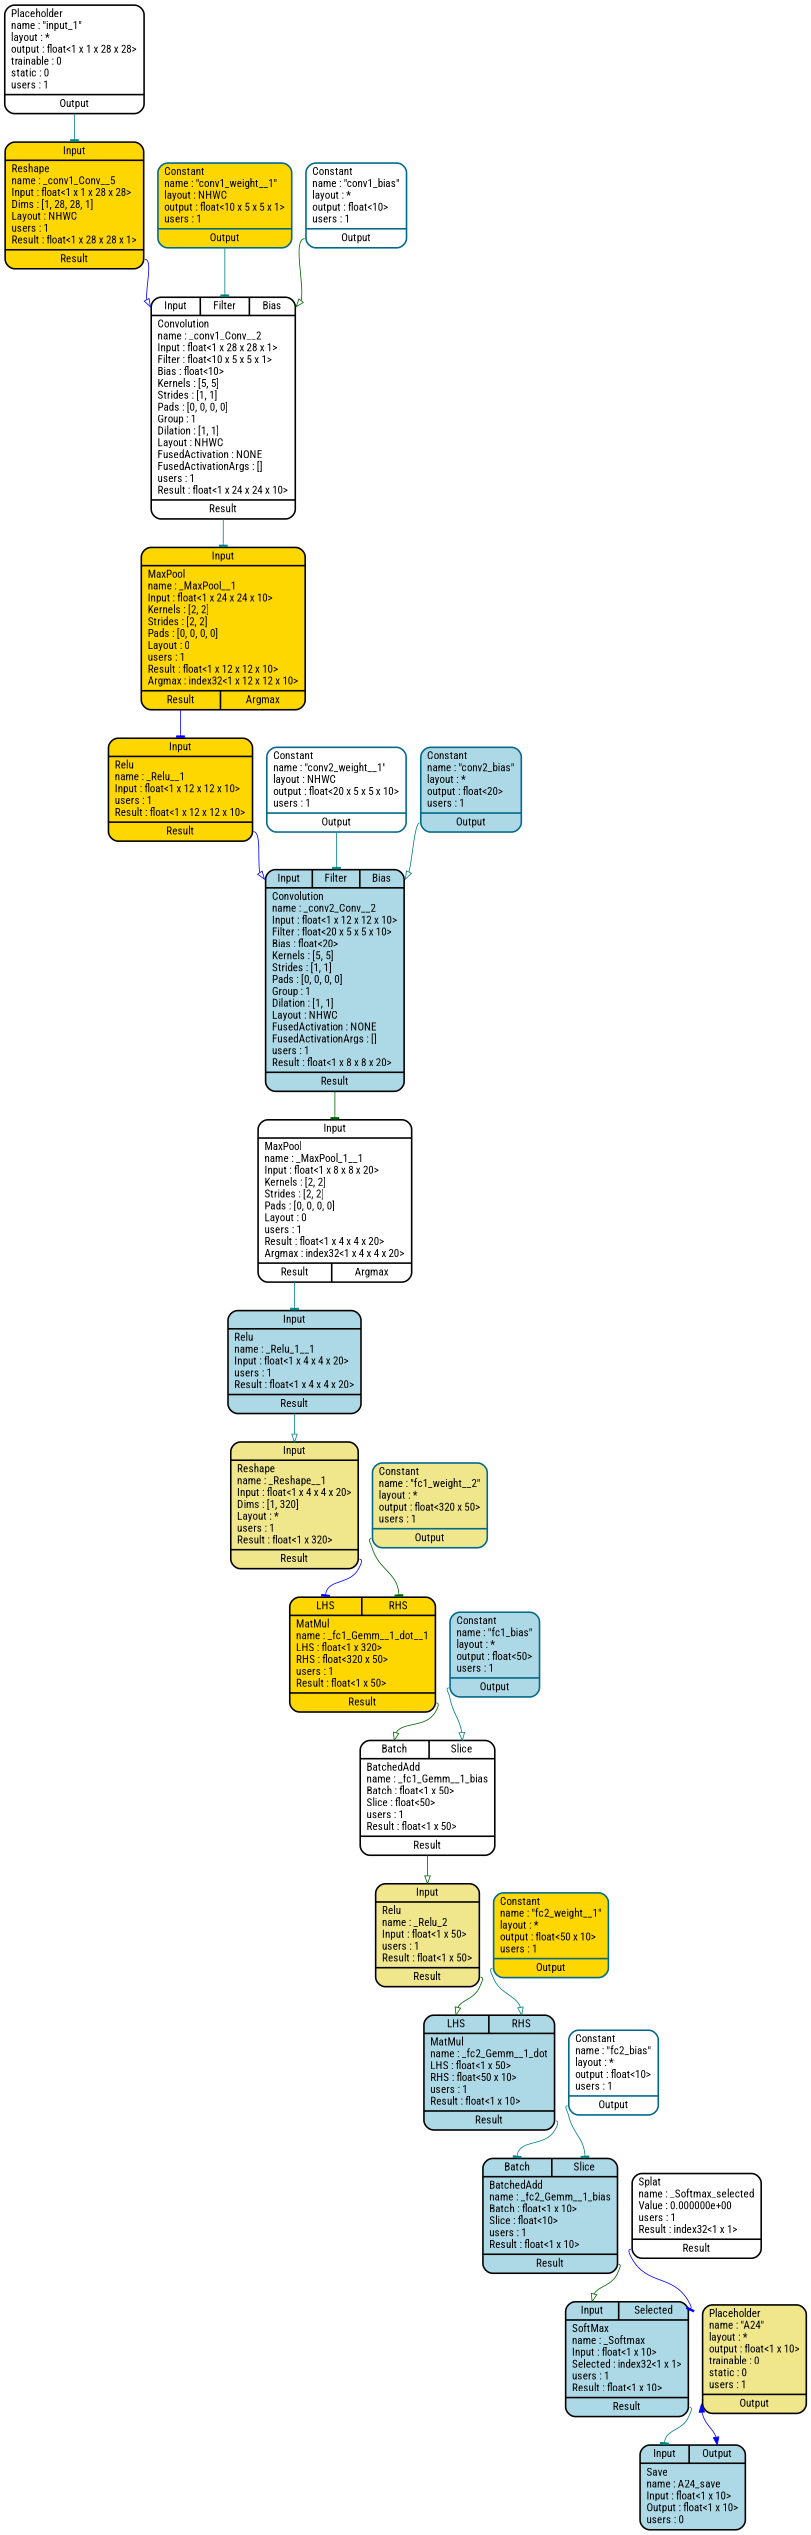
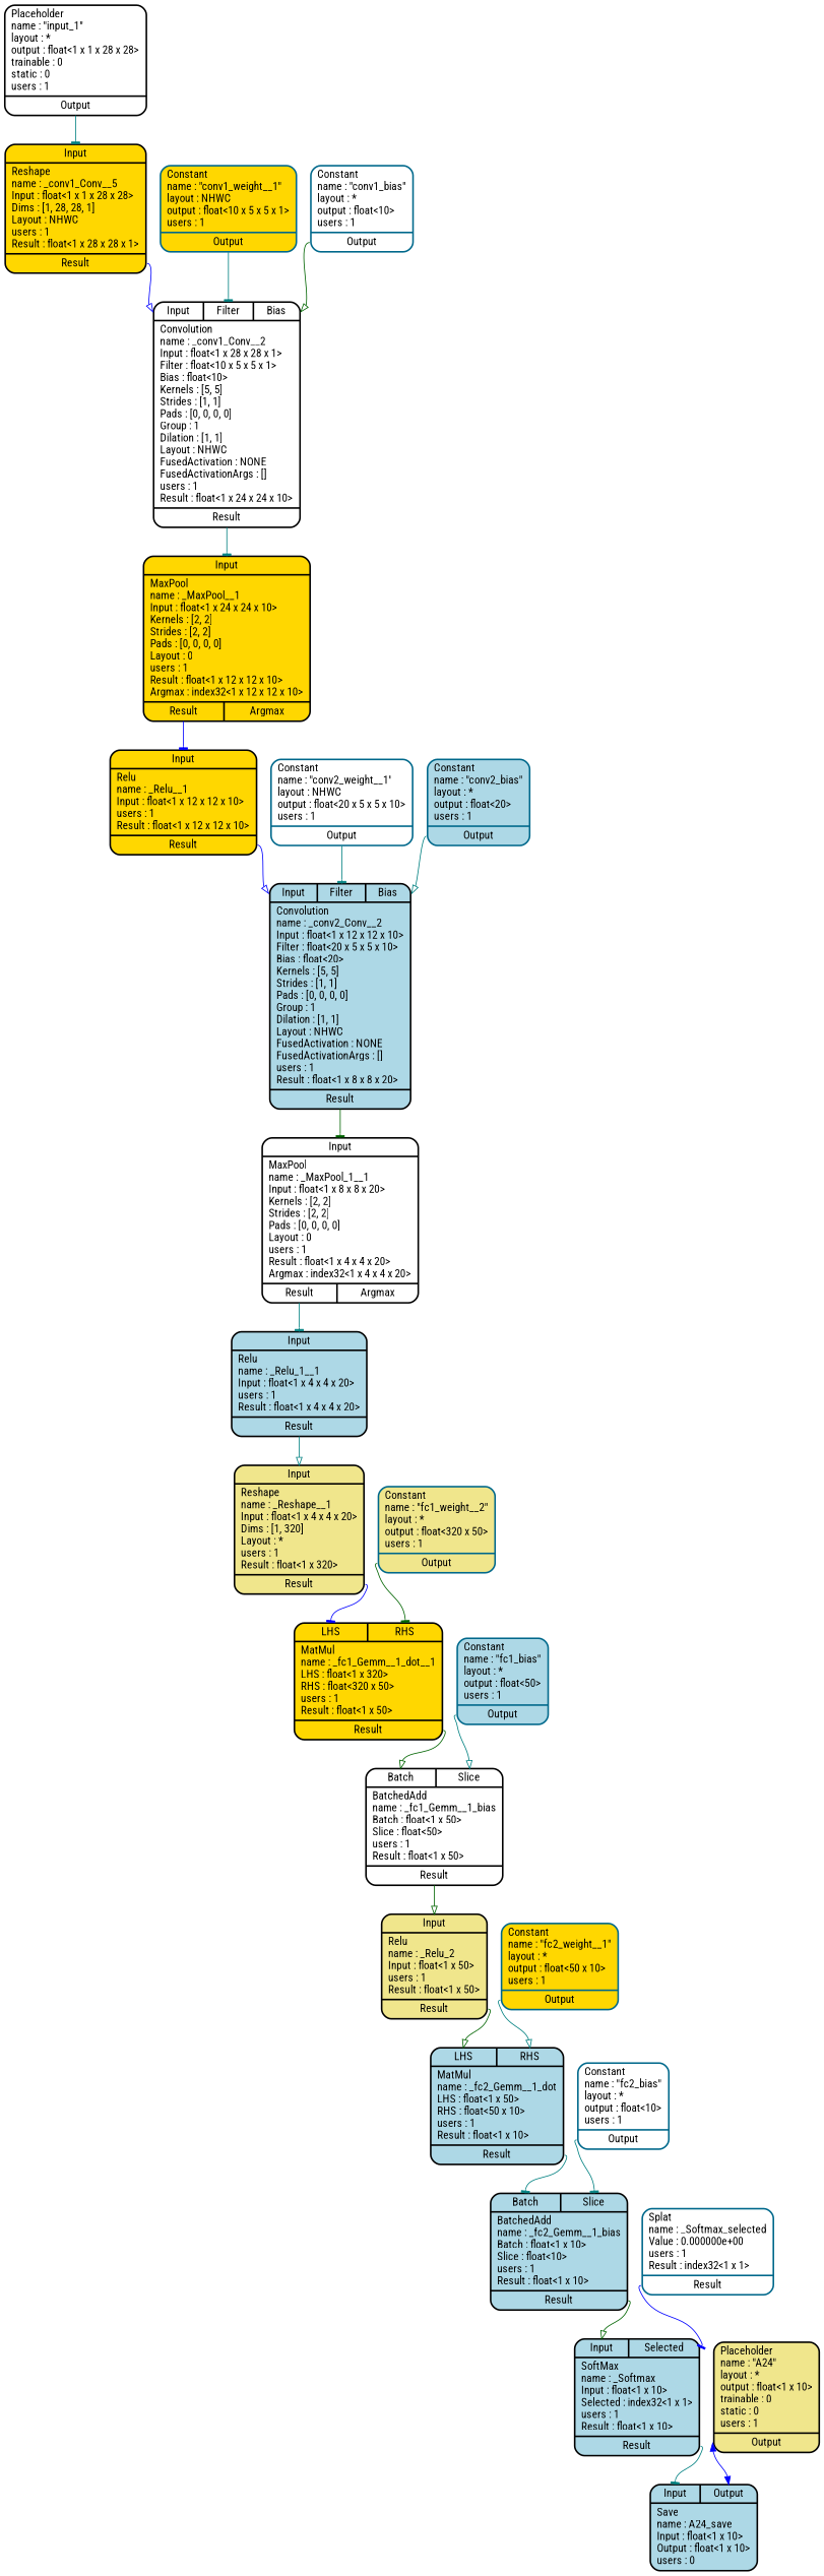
  digraph {
    rankdir=TB
    fontname="Roboto Condensed"
    node [fillcolor=lightblue penwidth=2 shape=record style="filled,rounded" fontname="Roboto Condensed"]
    edge [headport=Input tailport=Result color=teal arrowhead=tee fontname="Roboto Condensed"]
    n1 [label="{{<LHS>LHS|<RHS>RHS}|{MatMul\lname : _fc2_Gemm__1_dot\lLHS : float\<1 x 50\>\lRHS : float\<50 x 10\>\lusers : 1\lResult : float\<1 x 10\>\l}|{<Result>Result}}"]
    n2 [label="{{<Batch>Batch|<Slice>Slice}|{BatchedAdd\lname : _fc2_Gemm__1_bias\lBatch : float\<1 x 10\>\lSlice : float\<10\>\lusers : 1\lResult : float\<1 x 10\>\l}|{<Result>Result}}"]
    n3 [fillcolor=khaki label="{{<Input>Input}|{Relu\lname : _Relu_2\lInput : float\<1 x 50\>\lusers : 1\lResult : float\<1 x 50\>\l}|{<Result>Result}}"]
    n4 [fillcolor=white label="{{<Batch>Batch|<Slice>Slice}|{BatchedAdd\lname : _fc1_Gemm__1_bias\lBatch : float\<1 x 50\>\lSlice : float\<50\>\lusers : 1\lResult : float\<1 x 50\>\l}|{<Result>Result}}"]
    n5 [fillcolor=gold label="{{<LHS>LHS|<RHS>RHS}|{MatMul\lname : _fc1_Gemm__1_dot__1\lLHS : float\<1 x 320\>\lRHS : float\<320 x 50\>\lusers : 1\lResult : float\<1 x 50\>\l}|{<Result>Result}}"]
    n6 [fillcolor=khaki label="{{<Input>Input}|{Reshape\lname : _Reshape__1\lInput : float\<1 x 4 x 4 x 20\>\lDims : [1, 320]\lLayout : *\lusers : 1\lResult : float\<1 x 320\>\l}|{<Result>Result}}"]
    n7 [label="{{<Input>Input}|{Relu\lname : _Relu_1__1\lInput : float\<1 x 4 x 4 x 20\>\lusers : 1\lResult : float\<1 x 4 x 4 x 20\>\l}|{<Result>Result}}"]
    n8 [fillcolor=white label="{{<Input>Input}|{MaxPool\lname : _MaxPool_1__1\lInput : float\<1 x 8 x 8 x 20\>\lKernels : [2, 2]\lStrides : [2, 2]\lPads : [0, 0, 0, 0]\lLayout : 0\lusers : 1\lResult : float\<1 x 4 x 4 x 20\>\lArgmax : index32\<1 x 4 x 4 x 20\>\l}|{<Result>Result|<Argmax>Argmax}}"]
    n9 [label="{{<Input>Input|<Filter>Filter|<Bias>Bias}|{Convolution\lname : _conv2_Conv__2\lInput : float\<1 x 12 x 12 x 10\>\lFilter : float\<20 x 5 x 5 x 10\>\lBias : float\<20\>\lKernels : [5, 5]\lStrides : [1, 1]\lPads : [0, 0, 0, 0]\lGroup : 1\lDilation : [1, 1]\lLayout : NHWC\lFusedActivation : NONE\lFusedActivationArgs : []\lusers : 1\lResult : float\<1 x 8 x 8 x 20\>\l}|{<Result>Result}}"]
    n10 [fillcolor=gold label="{{<Input>Input}|{Relu\lname : _Relu__1\lInput : float\<1 x 12 x 12 x 10\>\lusers : 1\lResult : float\<1 x 12 x 12 x 10\>\l}|{<Result>Result}}"]
    n11 [fillcolor=gold label="{{<Input>Input}|{MaxPool\lname : _MaxPool__1\lInput : float\<1 x 24 x 24 x 10\>\lKernels : [2, 2]\lStrides : [2, 2]\lPads : [0, 0, 0, 0]\lLayout : 0\lusers : 1\lResult : float\<1 x 12 x 12 x 10\>\lArgmax : index32\<1 x 12 x 12 x 10\>\l}|{<Result>Result|<Argmax>Argmax}}"]
    n12 [fillcolor=white label="{{<Input>Input|<Filter>Filter|<Bias>Bias}|{Convolution\lname : _conv1_Conv__2\lInput : float\<1 x 28 x 28 x 1\>\lFilter : float\<10 x 5 x 5 x 1\>\lBias : float\<10\>\lKernels : [5, 5]\lStrides : [1, 1]\lPads : [0, 0, 0, 0]\lGroup : 1\lDilation : [1, 1]\lLayout : NHWC\lFusedActivation : NONE\lFusedActivationArgs : []\lusers : 1\lResult : float\<1 x 24 x 24 x 10\>\l}|{<Result>Result}}"]
    n13 [fillcolor=gold label="{{<Input>Input}|{Reshape\lname : _conv1_Conv__5\lInput : float\<1 x 1 x 28 x 28\>\lDims : [1, 28, 28, 1]\lLayout : NHWC\lusers : 1\lResult : float\<1 x 28 x 28 x 1\>\l}|{<Result>Result}}"]
    n14 [fillcolor=white label="{{Placeholder\lname : \"input_1\"\llayout : *\loutput : float\<1 x 1 x 28 x 28\>\ltrainable : 0\lstatic : 0\lusers : 1\l}|{<Output>Output}}"]
    n15 [color=DeepSkyBlue4 fillcolor=gold label="{{Constant\lname : \"conv1_weight__1\"\llayout : NHWC\loutput : float\<10 x 5 x 5 x 1\>\lusers : 1\l}|{<Output>Output}}"]
    n16 [color=DeepSkyBlue4 fillcolor=white label="{{Constant\lname : \"conv1_bias\"\llayout : *\loutput : float\<10\>\lusers : 1\l}|{<Output>Output}}"]
    n17 [color=DeepSkyBlue4 fillcolor=white label="{{Constant\lname : \"conv2_weight__1\"\llayout : NHWC\loutput : float\<20 x 5 x 5 x 10\>\lusers : 1\l}|{<Output>Output}}"]
    n18 [color=DeepSkyBlue4 label="{{Constant\lname : \"conv2_bias\"\llayout : *\loutput : float\<20\>\lusers : 1\l}|{<Output>Output}}"]
    n19 [color=DeepSkyBlue4 fillcolor=khaki label="{{Constant\lname : \"fc1_weight__2\"\llayout : *\loutput : float\<320 x 50\>\lusers : 1\l}|{<Output>Output}}"]
    n20 [color=DeepSkyBlue4 label="{{Constant\lname : \"fc1_bias\"\llayout : *\loutput : float\<50\>\lusers : 1\l}|{<Output>Output}}"]
    n21 [color=DeepSkyBlue4 fillcolor=gold label="{{Constant\lname : \"fc2_weight__1\"\llayout : *\loutput : float\<50 x 10\>\lusers : 1\l}|{<Output>Output}}"]
    n22 [label="{{<Input>Input|<Selected>Selected}|{SoftMax\lname : _Softmax\lInput : float\<1 x 10\>\lSelected : index32\<1 x 1\>\lusers : 1\lResult : float\<1 x 10\>\l}|{<Result>Result}}"]
    n23 [color=DeepSkyBlue4 fillcolor=white label="{{Constant\lname : \"fc2_bias\"\llayout : *\loutput : float\<10\>\lusers : 1\l}|{<Output>Output}}"]
-   n24 [fillcolor=white label="{{Splat\lname : _Softmax_selected\lValue : 0.000000e+00\lusers : 1\lResult : index32\<1 x 1\>\l}|{<Result>Result}}"]
+   n24 [fillcolor=white label="{{Splat\lname : _Softmax_selected\lValue : 0.000000e+00\lusers : 1\lResult : index32\<1 x 1\>\l}|{<Result>Result}}" color=DeepSkyBlue4]
    n25 [label="{{<Input>Input|<Output>Output}|{Save\lname : A24_save\lInput : float\<1 x 10\>\lOutput : float\<1 x 10\>\lusers : 0\l}}"]
    n26 [fillcolor=khaki label="{{Placeholder\lname : \"A24\"\llayout : *\loutput : float\<1 x 10\>\ltrainable : 0\lstatic : 0\lusers : 1\l}|{<Output>Output}}"]
    n1 -> n2 [headport=Batch]
    n2 -> n22 [color=darkgreen arrowhead=onormal]
    n3 -> n1 [headport=LHS color=darkgreen arrowhead=onormal]
    n4 -> n3 [color=darkgreen arrowhead=onormal]
    n5 -> n4 [headport=Batch color=darkgreen arrowhead=onormal]
    n6 -> n5 [headport=LHS color=blue]
    n7 -> n6 [arrowhead=onormal]
    n8 -> n7
    n9 -> n8 [color=darkgreen]
    n10 -> n9 [color=blue arrowhead=onormal]
    n11 -> n10 [color=blue]
    n12 -> n11
    n13 -> n12 [color=blue arrowhead=onormal]
    n14 -> n13 [tailport=Output]
    n15 -> n12 [headport=Filter tailport=Output]
    n16 -> n12 [headport=Bias tailport=Output color=darkgreen arrowhead=onormal]
    n17 -> n9 [headport=Filter tailport=Output]
    n18 -> n9 [headport=Bias tailport=Output arrowhead=onormal]
    n19 -> n5 [headport=RHS tailport=Output color=darkgreen]
    n20 -> n4 [headport=Slice tailport=Output arrowhead=onormal]
    n21 -> n1 [headport=RHS tailport=Output arrowhead=onormal]
    n22 -> n25
    n23 -> n2 [headport=Slice tailport=Output]
    n24 -> n22 [headport=Selected color=blue]
    n26 -> n25 [dir=both headport=Output tailport=Output color=blue arrowhead=""]
  }
